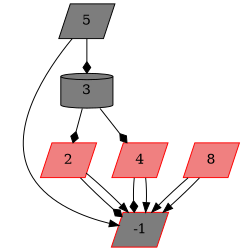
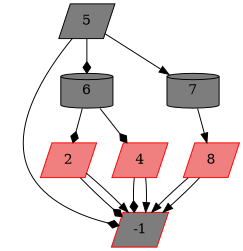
  digraph {
    node [color=red fillcolor=grey49 shape=parallelogram style=filled]
    edge [arrowhead=normal]
    -1
    5 [color=black]
-   3 [color=black shape=cylinder]
+   3 [color=black shape=cylinder label=6]
+   7 [color=black shape=cylinder]
    n5 [fillcolor=lightcoral label=2]
    4 [fillcolor=lightcoral]
    8 [fillcolor=lightcoral]
-   5 -> -1
+   5 -> -1 [arrowhead=diamond]
    5 -> 3 [arrowhead=diamond]
+   5 -> 7
    3 -> n5 [arrowhead=diamond]
    3 -> 4 [arrowhead=diamond]
+   7 -> 8
    n5 -> -1 [arrowhead=diamond]
    n5 -> -1
    4 -> -1 [arrowhead=diamond]
    4 -> -1
    8 -> -1
    8 -> -1
  }
